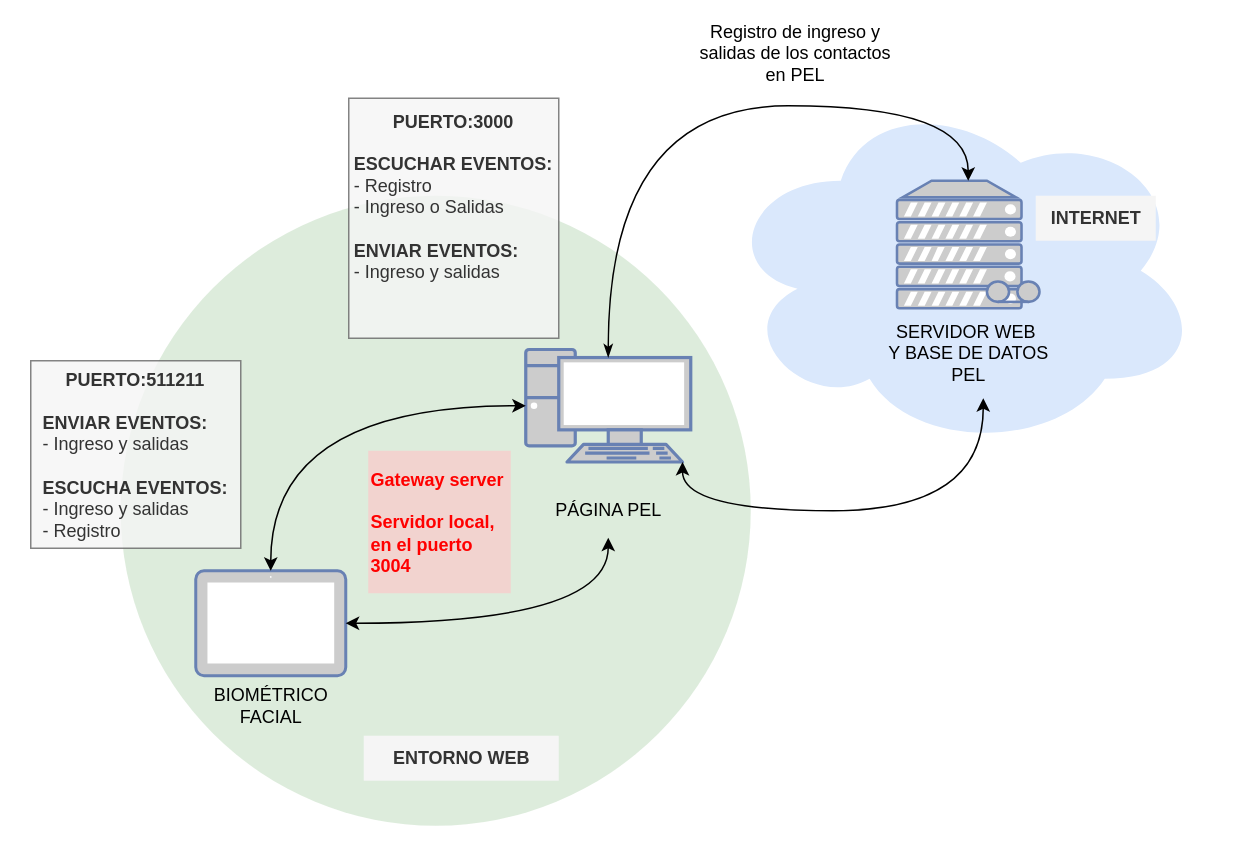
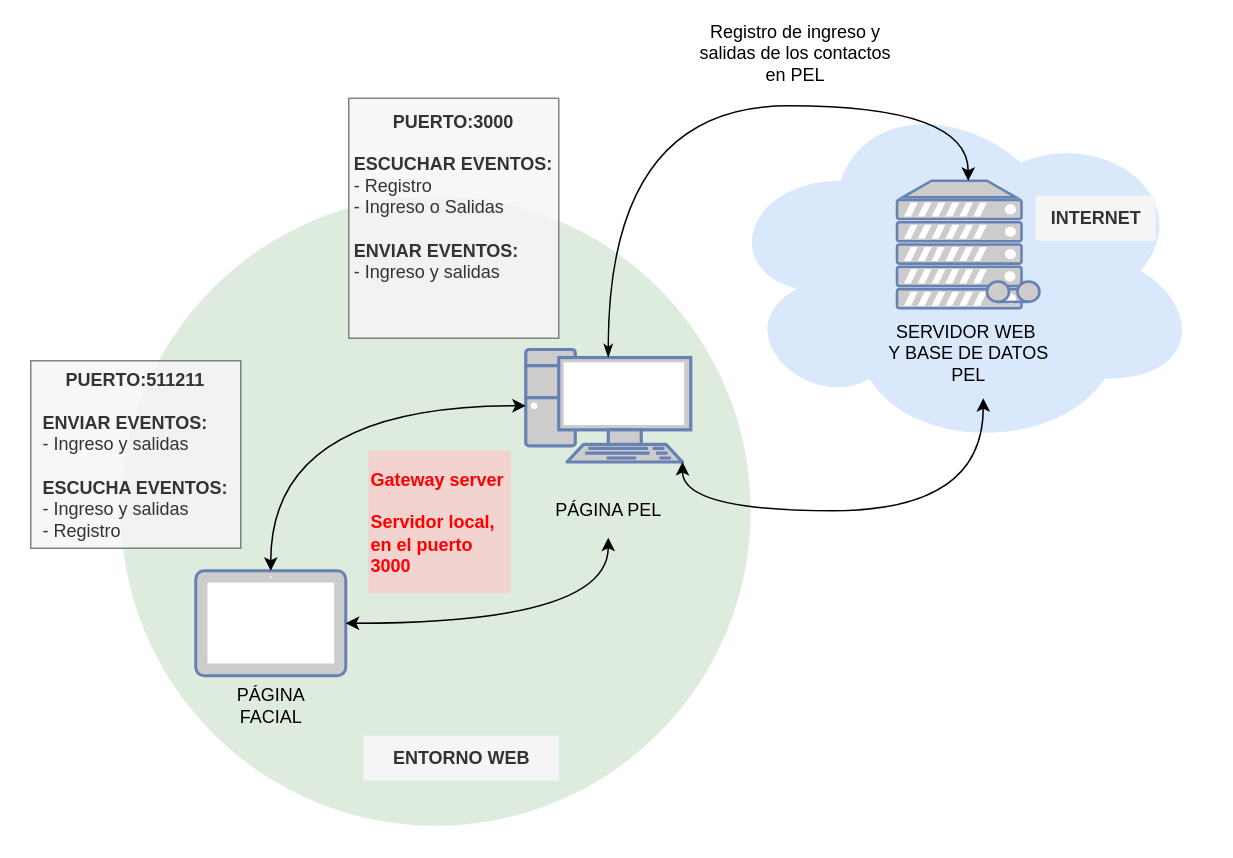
  <mxCell id="0" />
  <mxCell id="1" parent="0" />
  <mxCell id="2" value="" style="ellipse;whiteSpace=wrap;html=1;aspect=fixed;strokeColor=none;fillColor=#d5e8d4;opacity=80;" vertex="1" parent="1"><mxGeometry x="80" y="130" width="420" height="420" as="geometry" /></mxCell>
  <mxCell id="3" value="" style="ellipse;shape=cloud;whiteSpace=wrap;html=1;fillColor=#dae8fc;strokeColor=none;" vertex="1" parent="1"><mxGeometry x="480" y="60" width="320" height="240" as="geometry" /></mxCell>
  <mxCell id="4" value="" style="group" parent="1" vertex="1" connectable="0"><mxGeometry x="580" y="120" width="130" height="145" as="geometry" /></mxCell>
  <mxCell id="5" value="" style="fontColor=#0066CC;verticalAlign=top;verticalLabelPosition=bottom;labelPosition=center;align=center;html=1;outlineConnect=0;fillColor=#CCCCCC;strokeColor=#6881B3;gradientColor=none;gradientDirection=north;strokeWidth=2;shape=mxgraph.networks.tape_storage;" parent="4" vertex="1"><mxGeometry x="17.5" width="95" height="85" as="geometry" /></mxCell>
  <mxCell id="6" value="SERVIDOR WEB&amp;nbsp;&lt;br&gt;Y BASE DE DATOS&lt;br&gt;PEL" style="text;html=1;align=center;verticalAlign=middle;resizable=0;points=[];autosize=1;strokeColor=none;fillColor=none;" parent="4" vertex="1"><mxGeometry y="85" width="130" height="60" as="geometry" /></mxCell>
  <mxCell id="7" value="" style="group" parent="1" vertex="1" connectable="0"><mxGeometry x="340" y="220" width="130" height="157.5" as="geometry" /></mxCell>
  <mxCell id="8" value="" style="fontColor=#0066CC;verticalAlign=top;verticalLabelPosition=bottom;labelPosition=center;align=center;html=1;outlineConnect=0;fillColor=#CCCCCC;strokeColor=#6881B3;gradientColor=none;gradientDirection=north;strokeWidth=2;shape=mxgraph.networks.pc;" parent="7" vertex="1"><mxGeometry x="10" y="12.5" width="110" height="75" as="geometry" /></mxCell>
  <mxCell id="9" value="" style="group" parent="7" vertex="1" connectable="0"><mxGeometry y="105" width="130" height="52.5" as="geometry" /></mxCell>
  <mxCell id="10" value="PÁGINA PEL" style="text;html=1;align=center;verticalAlign=middle;resizable=0;points=[];autosize=1;strokeColor=none;fillColor=none;" parent="9" vertex="1"><mxGeometry x="20" width="90" height="30" as="geometry" /></mxCell>
  <mxCell id="11" value="" style="group" parent="1" vertex="1" connectable="0"><mxGeometry x="130" y="380" width="100" height="110" as="geometry" /></mxCell>
  <mxCell id="12" value="" style="fontColor=#0066CC;verticalAlign=top;verticalLabelPosition=bottom;labelPosition=center;align=center;html=1;outlineConnect=0;fillColor=#CCCCCC;strokeColor=#6881B3;gradientColor=none;gradientDirection=north;strokeWidth=2;shape=mxgraph.networks.tablet;" parent="11" vertex="1"><mxGeometry width="100" height="70" as="geometry" /></mxCell>
- <mxCell id="13" value="BIOMÉTRICO&lt;br&gt;FACIAL" style="text;html=1;align=center;verticalAlign=middle;resizable=0;points=[];autosize=1;strokeColor=none;fillColor=none;" parent="11" vertex="1"><mxGeometry y="70" width="100" height="40" as="geometry" /></mxCell>
+ <mxCell id="13" value="PÁGINA&lt;br&gt;FACIAL" style="text;html=1;align=center;verticalAlign=middle;resizable=0;points=[];autosize=1;strokeColor=none;fillColor=none;" parent="11" vertex="1"><mxGeometry y="70" width="100" height="40" as="geometry" /></mxCell>
  <mxCell id="14" style="edgeStyle=orthogonalEdgeStyle;curved=1;rounded=0;orthogonalLoop=1;jettySize=auto;html=1;exitX=0.5;exitY=0;exitDx=0;exitDy=0;exitPerimeter=0;entryX=0;entryY=0.5;entryDx=0;entryDy=0;entryPerimeter=0;startArrow=classic;startFill=1;" edge="1" parent="1" source="12" target="8"><mxGeometry relative="1" as="geometry" /></mxCell>
  <mxCell id="15" style="edgeStyle=orthogonalEdgeStyle;curved=1;rounded=0;orthogonalLoop=1;jettySize=auto;html=1;exitX=1;exitY=0.5;exitDx=0;exitDy=0;exitPerimeter=0;entryX=0.5;entryY=1.1;entryDx=0;entryDy=0;entryPerimeter=0;startArrow=classic;startFill=1;" edge="1" parent="1" source="12" target="10"><mxGeometry relative="1" as="geometry"><mxPoint x="405" y="377.5" as="targetPoint" /></mxGeometry></mxCell>
  <mxCell id="16" style="edgeStyle=orthogonalEdgeStyle;curved=1;rounded=0;orthogonalLoop=1;jettySize=auto;html=1;exitX=0.5;exitY=0.07;exitDx=0;exitDy=0;exitPerimeter=0;entryX=0.5;entryY=0;entryDx=0;entryDy=0;entryPerimeter=0;startArrow=classicThin;startFill=1;" edge="1" parent="1" source="8" target="5"><mxGeometry relative="1" as="geometry"><Array as="points"><mxPoint x="405" y="70" /><mxPoint x="645" y="70" /></Array></mxGeometry></mxCell>
  <mxCell id="17" style="edgeStyle=orthogonalEdgeStyle;curved=1;rounded=0;orthogonalLoop=1;jettySize=auto;html=1;exitX=0.95;exitY=1;exitDx=0;exitDy=0;exitPerimeter=0;entryX=0.577;entryY=1;entryDx=0;entryDy=0;entryPerimeter=0;startArrow=classic;startFill=1;" edge="1" parent="1" source="8" target="6"><mxGeometry relative="1" as="geometry"><Array as="points"><mxPoint x="455" y="340" /><mxPoint x="655" y="340" /></Array></mxGeometry></mxCell>
  <mxCell id="18" value="ENTORNO WEB" style="text;html=1;align=center;verticalAlign=middle;resizable=0;points=[];autosize=1;strokeColor=none;fillColor=#f5f5f5;fontStyle=1;fontColor=#333333;" vertex="1" parent="1"><mxGeometry x="242" y="490" width="130" height="30" as="geometry" /></mxCell>
  <mxCell id="19" value="INTERNET" style="text;html=1;align=center;verticalAlign=middle;resizable=0;points=[];autosize=1;strokeColor=none;fillColor=#f5f5f5;fontStyle=1;fontColor=#333333;" vertex="1" parent="1"><mxGeometry x="690" y="130" width="80" height="30" as="geometry" /></mxCell>
  <mxCell id="20" value="Registro de ingreso y salidas de los contactos en PEL" style="text;html=1;strokeColor=none;fillColor=none;align=center;verticalAlign=middle;whiteSpace=wrap;rounded=0;opacity=80;" vertex="1" parent="1"><mxGeometry x="460" y="20" width="140" height="30" as="geometry" /></mxCell>
  <mxCell id="21" value="PUERTO:3000&lt;br&gt;&lt;br&gt;&lt;div style=&quot;text-align: left;&quot;&gt;&lt;span style=&quot;background-color: initial;&quot;&gt;ESCUCHAR EVENTOS:&lt;/span&gt;&lt;/div&gt;&lt;div style=&quot;text-align: left;&quot;&gt;&lt;span style=&quot;background-color: initial; font-weight: normal;&quot;&gt;- Registro&lt;/span&gt;&lt;/div&gt;&lt;div style=&quot;text-align: left;&quot;&gt;&lt;span style=&quot;background-color: initial; font-weight: normal;&quot;&gt;- Ingreso o Salidas&lt;/span&gt;&lt;/div&gt;&lt;div style=&quot;text-align: left;&quot;&gt;&lt;span style=&quot;background-color: initial; font-weight: normal;&quot;&gt;&lt;br&gt;&lt;/span&gt;&lt;/div&gt;&lt;div style=&quot;text-align: left;&quot;&gt;&lt;div&gt;&lt;span style=&quot;background-color: initial;&quot;&gt;ENVIAR EVENTOS:&lt;/span&gt;&lt;/div&gt;&lt;div&gt;&lt;span style=&quot;background-color: initial; font-weight: normal;&quot;&gt;- Ingreso y salidas&lt;/span&gt;&lt;/div&gt;&lt;/div&gt;&lt;div style=&quot;text-align: left;&quot;&gt;&lt;br&gt;&lt;/div&gt;&lt;div style=&quot;text-align: left;&quot;&gt;&lt;br&gt;&lt;/div&gt;" style="text;html=1;strokeColor=#666666;fillColor=#f5f5f5;align=center;verticalAlign=middle;whiteSpace=wrap;rounded=0;opacity=80;fontColor=#333333;fontStyle=1" vertex="1" parent="1"><mxGeometry x="232" y="65" width="140" height="160" as="geometry" /></mxCell>
  <mxCell id="22" value="PUERTO:511211&lt;br&gt;&lt;br&gt;&lt;div style=&quot;text-align: left;&quot;&gt;&lt;span style=&quot;background-color: initial;&quot;&gt;ENVIAR EVENTOS:&lt;/span&gt;&lt;/div&gt;&lt;div style=&quot;text-align: left;&quot;&gt;&lt;span style=&quot;background-color: initial; font-weight: normal;&quot;&gt;- Ingreso y salidas&lt;/span&gt;&lt;/div&gt;&lt;div style=&quot;text-align: left;&quot;&gt;&lt;br&gt;&lt;/div&gt;&lt;div style=&quot;text-align: left;&quot;&gt;&lt;div&gt;&lt;span style=&quot;background-color: initial;&quot;&gt;ESCUCHA EVENTOS:&lt;/span&gt;&lt;/div&gt;&lt;div&gt;&lt;span style=&quot;background-color: initial; font-weight: normal;&quot;&gt;- Ingreso y salidas&lt;/span&gt;&lt;/div&gt;&lt;div&gt;&lt;span style=&quot;background-color: initial; font-weight: normal;&quot;&gt;- Registro&lt;/span&gt;&lt;/div&gt;&lt;/div&gt;" style="text;html=1;strokeColor=#666666;fillColor=#f5f5f5;align=center;verticalAlign=middle;whiteSpace=wrap;rounded=0;opacity=80;fontColor=#333333;fontStyle=1" vertex="1" parent="1"><mxGeometry x="20" y="240" width="140" height="125" as="geometry" /></mxCell>
- <mxCell id="23" value="Gateway server&lt;br&gt;&lt;br&gt;Servidor local, en el puerto 3004" style="whiteSpace=wrap;html=1;aspect=fixed;strokeColor=none;fillColor=#f8cecc;opacity=80;align=left;fontStyle=1;fontColor=#FF0000;" vertex="1" parent="1"><mxGeometry x="245" y="300" width="95" height="95" as="geometry" /></mxCell>
+ <mxCell id="23" value="Gateway server&lt;br&gt;&lt;br&gt;Servidor local, en el puerto 3000" style="whiteSpace=wrap;html=1;aspect=fixed;strokeColor=none;fillColor=#f8cecc;opacity=80;align=left;fontStyle=1;fontColor=#FF0000;" vertex="1" parent="1"><mxGeometry x="245" y="300" width="95" height="95" as="geometry" /></mxCell>
